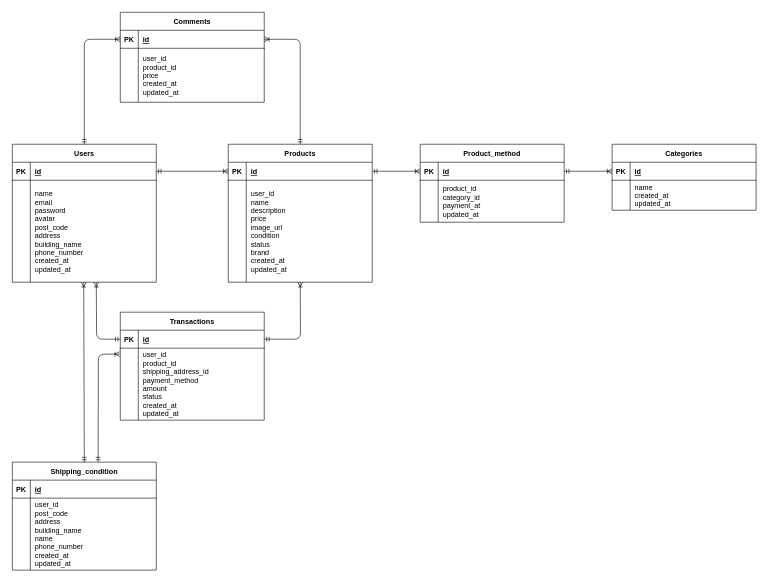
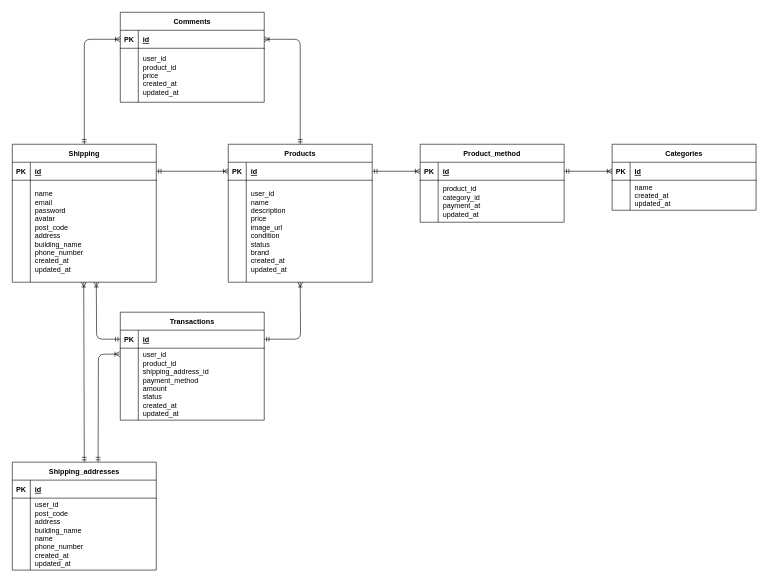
  <mxCell id="0" />
  <mxCell id="1" parent="0" />
  <mxCell id="2" value="" style="endArrow=ERoneToMany;startArrow=ERmandOne;endFill=0;startFill=0;entryX=0;entryY=0.5;entryDx=0;entryDy=0;exitX=1;exitY=0.5;exitDx=0;exitDy=0;exitPerimeter=0;" parent="1" source="25" target="11" edge="1"><mxGeometry width="100" height="100" relative="1" as="geometry"><mxPoint x="270" y="290" as="sourcePoint" /><mxPoint x="350" y="290" as="targetPoint" /></mxGeometry></mxCell>
  <mxCell id="3" value="Categories" style="shape=table;startSize=30;container=1;collapsible=1;childLayout=tableLayout;fixedRows=1;rowLines=0;fontStyle=1;align=center;resizeLast=1;" parent="1" vertex="1"><mxGeometry x="1020" y="240" width="240" height="110" as="geometry" /></mxCell>
  <mxCell id="4" value="" style="shape=partialRectangle;collapsible=0;dropTarget=0;pointerEvents=0;fillColor=none;points=[[0,0.5],[1,0.5]];portConstraint=eastwest;top=0;left=0;right=0;bottom=1;" parent="3" vertex="1"><mxGeometry y="30" width="240" height="30" as="geometry" /></mxCell>
  <mxCell id="5" value="PK" style="shape=partialRectangle;overflow=hidden;connectable=0;fillColor=none;top=0;left=0;bottom=0;right=0;fontStyle=1;" parent="4" vertex="1"><mxGeometry width="30" height="30" as="geometry"><mxRectangle width="30" height="30" as="alternateBounds" /></mxGeometry></mxCell>
  <mxCell id="6" value="id" style="shape=partialRectangle;overflow=hidden;connectable=0;fillColor=none;top=0;left=0;bottom=0;right=0;align=left;spacingLeft=6;fontStyle=5;" parent="4" vertex="1"><mxGeometry x="30" width="210" height="30" as="geometry"><mxRectangle width="210" height="30" as="alternateBounds" /></mxGeometry></mxCell>
  <mxCell id="7" value="" style="shape=partialRectangle;collapsible=0;dropTarget=0;pointerEvents=0;fillColor=none;points=[[0,0.5],[1,0.5]];portConstraint=eastwest;top=0;left=0;right=0;bottom=0;" parent="3" vertex="1"><mxGeometry y="60" width="240" height="50" as="geometry" /></mxCell>
  <mxCell id="8" value="" style="shape=partialRectangle;overflow=hidden;connectable=0;fillColor=none;top=0;left=0;bottom=0;right=0;" parent="7" vertex="1"><mxGeometry width="30" height="50" as="geometry"><mxRectangle width="30" height="50" as="alternateBounds" /></mxGeometry></mxCell>
  <mxCell id="9" value="name&#10;created_at&#10;updated_at" style="shape=partialRectangle;overflow=hidden;connectable=0;fillColor=none;top=0;left=0;bottom=0;right=0;align=left;spacingLeft=6;" parent="7" vertex="1"><mxGeometry x="30" width="210" height="50" as="geometry"><mxRectangle width="210" height="50" as="alternateBounds" /></mxGeometry></mxCell>
  <mxCell id="10" value="Products" style="shape=table;startSize=30;container=1;collapsible=1;childLayout=tableLayout;fixedRows=1;rowLines=0;fontStyle=1;align=center;resizeLast=1;" vertex="1" parent="1"><mxGeometry x="380" y="240" width="240" height="230" as="geometry" /></mxCell>
  <mxCell id="11" value="" style="shape=partialRectangle;collapsible=0;dropTarget=0;pointerEvents=0;fillColor=none;points=[[0,0.5],[1,0.5]];portConstraint=eastwest;top=0;left=0;right=0;bottom=1;" vertex="1" parent="10"><mxGeometry y="30" width="240" height="30" as="geometry" /></mxCell>
  <mxCell id="12" value="PK" style="shape=partialRectangle;overflow=hidden;connectable=0;fillColor=none;top=0;left=0;bottom=0;right=0;fontStyle=1;" vertex="1" parent="11"><mxGeometry width="30" height="30" as="geometry"><mxRectangle width="30" height="30" as="alternateBounds" /></mxGeometry></mxCell>
  <mxCell id="13" value="id" style="shape=partialRectangle;overflow=hidden;connectable=0;fillColor=none;top=0;left=0;bottom=0;right=0;align=left;spacingLeft=6;fontStyle=5;" vertex="1" parent="11"><mxGeometry x="30" width="210" height="30" as="geometry"><mxRectangle width="210" height="30" as="alternateBounds" /></mxGeometry></mxCell>
  <mxCell id="14" value="" style="shape=partialRectangle;collapsible=0;dropTarget=0;pointerEvents=0;fillColor=none;points=[[0,0.5],[1,0.5]];portConstraint=eastwest;top=0;left=0;right=0;bottom=0;" vertex="1" parent="10"><mxGeometry y="60" width="240" height="170" as="geometry" /></mxCell>
  <mxCell id="15" value="" style="shape=partialRectangle;overflow=hidden;connectable=0;fillColor=none;top=0;left=0;bottom=0;right=0;" vertex="1" parent="14"><mxGeometry width="30" height="170" as="geometry"><mxRectangle width="30" height="170" as="alternateBounds" /></mxGeometry></mxCell>
  <mxCell id="16" value="user_id&#10;name&#10;description&#10;price&#10;image_url&#10;condition&#10;status&#10;brand&#10;created_at&#10;updated_at" style="shape=partialRectangle;overflow=hidden;connectable=0;fillColor=none;top=0;left=0;bottom=0;right=0;align=left;spacingLeft=6;" vertex="1" parent="14"><mxGeometry x="30" width="210" height="170" as="geometry"><mxRectangle width="210" height="170" as="alternateBounds" /></mxGeometry></mxCell>
- <mxCell id="17" value="Shipping_condition" style="shape=table;startSize=30;container=1;collapsible=1;childLayout=tableLayout;fixedRows=1;rowLines=0;fontStyle=1;align=center;resizeLast=1;" vertex="1" parent="1"><mxGeometry x="20" y="770" width="240" height="180" as="geometry" /></mxCell>
+ <mxCell id="17" value="Shipping_addresses" style="shape=table;startSize=30;container=1;collapsible=1;childLayout=tableLayout;fixedRows=1;rowLines=0;fontStyle=1;align=center;resizeLast=1;" vertex="1" parent="1"><mxGeometry x="20" y="770" width="240" height="180" as="geometry" /></mxCell>
  <mxCell id="18" value="" style="shape=partialRectangle;collapsible=0;dropTarget=0;pointerEvents=0;fillColor=none;points=[[0,0.5],[1,0.5]];portConstraint=eastwest;top=0;left=0;right=0;bottom=1;" vertex="1" parent="17"><mxGeometry y="30" width="240" height="30" as="geometry" /></mxCell>
  <mxCell id="19" value="PK" style="shape=partialRectangle;overflow=hidden;connectable=0;fillColor=none;top=0;left=0;bottom=0;right=0;fontStyle=1;" vertex="1" parent="18"><mxGeometry width="30" height="30" as="geometry"><mxRectangle width="30" height="30" as="alternateBounds" /></mxGeometry></mxCell>
  <mxCell id="20" value="id" style="shape=partialRectangle;overflow=hidden;connectable=0;fillColor=none;top=0;left=0;bottom=0;right=0;align=left;spacingLeft=6;fontStyle=5;" vertex="1" parent="18"><mxGeometry x="30" width="210" height="30" as="geometry"><mxRectangle width="210" height="30" as="alternateBounds" /></mxGeometry></mxCell>
  <mxCell id="21" value="" style="shape=partialRectangle;collapsible=0;dropTarget=0;pointerEvents=0;fillColor=none;points=[[0,0.5],[1,0.5]];portConstraint=eastwest;top=0;left=0;right=0;bottom=0;" vertex="1" parent="17"><mxGeometry y="60" width="240" height="120" as="geometry" /></mxCell>
  <mxCell id="22" value="" style="shape=partialRectangle;overflow=hidden;connectable=0;fillColor=none;top=0;left=0;bottom=0;right=0;" vertex="1" parent="21"><mxGeometry width="30" height="120" as="geometry"><mxRectangle width="30" height="120" as="alternateBounds" /></mxGeometry></mxCell>
  <mxCell id="23" value="user_id&#10;post_code&#10;address&#10;building_name&#10;name&#10;phone_number&#10;created_at&#10;updated_at" style="shape=partialRectangle;overflow=hidden;connectable=0;fillColor=none;top=0;left=0;bottom=0;right=0;align=left;spacingLeft=6;" vertex="1" parent="21"><mxGeometry x="30" width="210" height="120" as="geometry"><mxRectangle width="210" height="120" as="alternateBounds" /></mxGeometry></mxCell>
- <mxCell id="24" value="Users" style="shape=table;startSize=30;container=1;collapsible=1;childLayout=tableLayout;fixedRows=1;rowLines=0;fontStyle=1;align=center;resizeLast=1;" vertex="1" parent="1"><mxGeometry x="20" y="240" width="240" height="230" as="geometry" /></mxCell>
+ <mxCell id="24" value="Shipping" style="shape=table;startSize=30;container=1;collapsible=1;childLayout=tableLayout;fixedRows=1;rowLines=0;fontStyle=1;align=center;resizeLast=1;" vertex="1" parent="1"><mxGeometry x="20" y="240" width="240" height="230" as="geometry" /></mxCell>
  <mxCell id="25" value="" style="shape=partialRectangle;collapsible=0;dropTarget=0;pointerEvents=0;fillColor=none;points=[[0,0.5],[1,0.5]];portConstraint=eastwest;top=0;left=0;right=0;bottom=1;" vertex="1" parent="24"><mxGeometry y="30" width="240" height="30" as="geometry" /></mxCell>
  <mxCell id="26" value="PK" style="shape=partialRectangle;overflow=hidden;connectable=0;fillColor=none;top=0;left=0;bottom=0;right=0;fontStyle=1;" vertex="1" parent="25"><mxGeometry width="30" height="30" as="geometry"><mxRectangle width="30" height="30" as="alternateBounds" /></mxGeometry></mxCell>
  <mxCell id="27" value="id" style="shape=partialRectangle;overflow=hidden;connectable=0;fillColor=none;top=0;left=0;bottom=0;right=0;align=left;spacingLeft=6;fontStyle=5;" vertex="1" parent="25"><mxGeometry x="30" width="210" height="30" as="geometry"><mxRectangle width="210" height="30" as="alternateBounds" /></mxGeometry></mxCell>
  <mxCell id="28" value="" style="shape=partialRectangle;collapsible=0;dropTarget=0;pointerEvents=0;fillColor=none;points=[[0,0.5],[1,0.5]];portConstraint=eastwest;top=0;left=0;right=0;bottom=0;" vertex="1" parent="24"><mxGeometry y="60" width="240" height="170" as="geometry" /></mxCell>
  <mxCell id="29" value="" style="shape=partialRectangle;overflow=hidden;connectable=0;fillColor=none;top=0;left=0;bottom=0;right=0;" vertex="1" parent="28"><mxGeometry width="30" height="170" as="geometry"><mxRectangle width="30" height="170" as="alternateBounds" /></mxGeometry></mxCell>
  <mxCell id="30" value="name&#10;email&#10;password&#10;avatar&#10;post_code&#10;address&#10;building_name&#10;phone_number&#10;created_at&#10;updated_at" style="shape=partialRectangle;overflow=hidden;connectable=0;fillColor=none;top=0;left=0;bottom=0;right=0;align=left;spacingLeft=6;" vertex="1" parent="28"><mxGeometry x="30" width="210" height="170" as="geometry"><mxRectangle width="210" height="170" as="alternateBounds" /></mxGeometry></mxCell>
  <mxCell id="31" value="Comments" style="shape=table;startSize=30;container=1;collapsible=1;childLayout=tableLayout;fixedRows=1;rowLines=0;fontStyle=1;align=center;resizeLast=1;" vertex="1" parent="1"><mxGeometry x="200" y="20" width="240" height="150" as="geometry" /></mxCell>
  <mxCell id="32" value="" style="shape=partialRectangle;collapsible=0;dropTarget=0;pointerEvents=0;fillColor=none;points=[[0,0.5],[1,0.5]];portConstraint=eastwest;top=0;left=0;right=0;bottom=1;" vertex="1" parent="31"><mxGeometry y="30" width="240" height="30" as="geometry" /></mxCell>
  <mxCell id="33" value="PK" style="shape=partialRectangle;overflow=hidden;connectable=0;fillColor=none;top=0;left=0;bottom=0;right=0;fontStyle=1;" vertex="1" parent="32"><mxGeometry width="30" height="30" as="geometry"><mxRectangle width="30" height="30" as="alternateBounds" /></mxGeometry></mxCell>
  <mxCell id="34" value="id" style="shape=partialRectangle;overflow=hidden;connectable=0;fillColor=none;top=0;left=0;bottom=0;right=0;align=left;spacingLeft=6;fontStyle=5;" vertex="1" parent="32"><mxGeometry x="30" width="210" height="30" as="geometry"><mxRectangle width="210" height="30" as="alternateBounds" /></mxGeometry></mxCell>
  <mxCell id="35" value="" style="shape=partialRectangle;collapsible=0;dropTarget=0;pointerEvents=0;fillColor=none;points=[[0,0.5],[1,0.5]];portConstraint=eastwest;top=0;left=0;right=0;bottom=0;" vertex="1" parent="31"><mxGeometry y="60" width="240" height="90" as="geometry" /></mxCell>
  <mxCell id="36" value="" style="shape=partialRectangle;overflow=hidden;connectable=0;fillColor=none;top=0;left=0;bottom=0;right=0;" vertex="1" parent="35"><mxGeometry width="30" height="90" as="geometry"><mxRectangle width="30" height="90" as="alternateBounds" /></mxGeometry></mxCell>
  <mxCell id="37" value="user_id&#10;product_id&#10;price&#10;created_at&#10;updated_at" style="shape=partialRectangle;overflow=hidden;connectable=0;fillColor=none;top=0;left=0;bottom=0;right=0;align=left;spacingLeft=6;" vertex="1" parent="35"><mxGeometry x="30" width="210" height="90" as="geometry"><mxRectangle width="210" height="90" as="alternateBounds" /></mxGeometry></mxCell>
  <mxCell id="38" value="Product_method" style="shape=table;startSize=30;container=1;collapsible=1;childLayout=tableLayout;fixedRows=1;rowLines=0;fontStyle=1;align=center;resizeLast=1;" vertex="1" parent="1"><mxGeometry x="700" y="240" width="240" height="130" as="geometry" /></mxCell>
  <mxCell id="39" value="" style="shape=partialRectangle;collapsible=0;dropTarget=0;pointerEvents=0;fillColor=none;points=[[0,0.5],[1,0.5]];portConstraint=eastwest;top=0;left=0;right=0;bottom=1;" vertex="1" parent="38"><mxGeometry y="30" width="240" height="30" as="geometry" /></mxCell>
  <mxCell id="40" value="PK" style="shape=partialRectangle;overflow=hidden;connectable=0;fillColor=none;top=0;left=0;bottom=0;right=0;fontStyle=1;" vertex="1" parent="39"><mxGeometry width="30" height="30" as="geometry"><mxRectangle width="30" height="30" as="alternateBounds" /></mxGeometry></mxCell>
  <mxCell id="41" value="id" style="shape=partialRectangle;overflow=hidden;connectable=0;fillColor=none;top=0;left=0;bottom=0;right=0;align=left;spacingLeft=6;fontStyle=5;" vertex="1" parent="39"><mxGeometry x="30" width="210" height="30" as="geometry"><mxRectangle width="210" height="30" as="alternateBounds" /></mxGeometry></mxCell>
  <mxCell id="42" value="" style="shape=partialRectangle;collapsible=0;dropTarget=0;pointerEvents=0;fillColor=none;points=[[0,0.5],[1,0.5]];portConstraint=eastwest;top=0;left=0;right=0;bottom=0;" vertex="1" parent="38"><mxGeometry y="60" width="240" height="70" as="geometry" /></mxCell>
  <mxCell id="43" value="" style="shape=partialRectangle;overflow=hidden;connectable=0;fillColor=none;top=0;left=0;bottom=0;right=0;" vertex="1" parent="42"><mxGeometry width="30" height="70" as="geometry"><mxRectangle width="30" height="70" as="alternateBounds" /></mxGeometry></mxCell>
  <mxCell id="44" value="product_id&#10;category_id&#10;payment_at&#10;updated_at" style="shape=partialRectangle;overflow=hidden;connectable=0;fillColor=none;top=0;left=0;bottom=0;right=0;align=left;spacingLeft=6;" vertex="1" parent="42"><mxGeometry x="30" width="210" height="70" as="geometry"><mxRectangle width="210" height="70" as="alternateBounds" /></mxGeometry></mxCell>
  <mxCell id="45" value="" style="endArrow=ERoneToMany;startArrow=ERmandOne;endFill=0;startFill=0;entryX=0;entryY=0.5;entryDx=0;entryDy=0;exitX=1;exitY=0.5;exitDx=0;exitDy=0;" edge="1" parent="1" source="11" target="39"><mxGeometry width="100" height="100" relative="1" as="geometry"><mxPoint x="660" y="280" as="sourcePoint" /><mxPoint x="810" y="280" as="targetPoint" /></mxGeometry></mxCell>
  <mxCell id="46" value="" style="endArrow=ERoneToMany;startArrow=ERmandOne;endFill=0;startFill=0;entryX=0;entryY=0.5;entryDx=0;entryDy=0;exitX=1;exitY=0.5;exitDx=0;exitDy=0;" edge="1" parent="1" source="39" target="4"><mxGeometry width="100" height="100" relative="1" as="geometry"><mxPoint x="960" y="290" as="sourcePoint" /><mxPoint x="1110" y="290" as="targetPoint" /></mxGeometry></mxCell>
  <mxCell id="47" value="" style="endArrow=ERoneToMany;startArrow=ERmandOne;endFill=0;startFill=0;entryX=0;entryY=0.5;entryDx=0;entryDy=0;exitX=0.5;exitY=0;exitDx=0;exitDy=0;edgeStyle=orthogonalEdgeStyle;" edge="1" parent="1" source="24" target="32"><mxGeometry width="100" height="100" relative="1" as="geometry"><mxPoint x="40" y="170" as="sourcePoint" /><mxPoint x="160" y="170" as="targetPoint" /></mxGeometry></mxCell>
  <mxCell id="48" value="" style="endArrow=ERoneToMany;startArrow=ERmandOne;endFill=0;startFill=0;entryX=1;entryY=0.5;entryDx=0;entryDy=0;exitX=0.5;exitY=0;exitDx=0;exitDy=0;edgeStyle=orthogonalEdgeStyle;" edge="1" parent="1" source="10" target="32"><mxGeometry width="100" height="100" relative="1" as="geometry"><mxPoint x="559.5" y="169.5" as="sourcePoint" /><mxPoint x="619.5" y="-5.5" as="targetPoint" /></mxGeometry></mxCell>
  <mxCell id="49" value="Transactions" style="shape=table;startSize=30;container=1;collapsible=1;childLayout=tableLayout;fixedRows=1;rowLines=0;fontStyle=1;align=center;resizeLast=1;" vertex="1" parent="1"><mxGeometry x="200" y="520" width="240" height="180" as="geometry" /></mxCell>
  <mxCell id="50" value="" style="shape=partialRectangle;collapsible=0;dropTarget=0;pointerEvents=0;fillColor=none;points=[[0,0.5],[1,0.5]];portConstraint=eastwest;top=0;left=0;right=0;bottom=1;" vertex="1" parent="49"><mxGeometry y="30" width="240" height="30" as="geometry" /></mxCell>
  <mxCell id="51" value="PK" style="shape=partialRectangle;overflow=hidden;connectable=0;fillColor=none;top=0;left=0;bottom=0;right=0;fontStyle=1;" vertex="1" parent="50"><mxGeometry width="30" height="30" as="geometry"><mxRectangle width="30" height="30" as="alternateBounds" /></mxGeometry></mxCell>
  <mxCell id="52" value="id" style="shape=partialRectangle;overflow=hidden;connectable=0;fillColor=none;top=0;left=0;bottom=0;right=0;align=left;spacingLeft=6;fontStyle=5;" vertex="1" parent="50"><mxGeometry x="30" width="210" height="30" as="geometry"><mxRectangle width="210" height="30" as="alternateBounds" /></mxGeometry></mxCell>
  <mxCell id="53" value="" style="shape=partialRectangle;collapsible=0;dropTarget=0;pointerEvents=0;fillColor=none;points=[[0,0.5],[1,0.5]];portConstraint=eastwest;top=0;left=0;right=0;bottom=0;" vertex="1" parent="49"><mxGeometry y="60" width="240" height="120" as="geometry" /></mxCell>
  <mxCell id="54" value="" style="shape=partialRectangle;overflow=hidden;connectable=0;fillColor=none;top=0;left=0;bottom=0;right=0;" vertex="1" parent="53"><mxGeometry width="30" height="120" as="geometry"><mxRectangle width="30" height="120" as="alternateBounds" /></mxGeometry></mxCell>
  <mxCell id="55" value="user_id&#10;product_id&#10;shipping_address_id&#10;payment_method&#10;amount&#10;status&#10;created_at&#10;updated_at" style="shape=partialRectangle;overflow=hidden;connectable=0;fillColor=none;top=0;left=0;bottom=0;right=0;align=left;spacingLeft=6;" vertex="1" parent="53"><mxGeometry x="30" width="210" height="120" as="geometry"><mxRectangle width="210" height="120" as="alternateBounds" /></mxGeometry></mxCell>
  <mxCell id="56" value="" style="endArrow=ERoneToMany;startArrow=ERmandOne;endFill=0;startFill=0;entryX=0.496;entryY=1;entryDx=0;entryDy=0;exitX=0.5;exitY=0;exitDx=0;exitDy=0;entryPerimeter=0;" edge="1" parent="1" source="17" target="28"><mxGeometry width="100" height="100" relative="1" as="geometry"><mxPoint x="40" y="610" as="sourcePoint" /><mxPoint x="160" y="610" as="targetPoint" /></mxGeometry></mxCell>
  <mxCell id="57" value="" style="endArrow=ERoneToMany;startArrow=ERmandOne;endFill=0;startFill=0;entryX=-0.004;entryY=0.083;entryDx=0;entryDy=0;edgeStyle=orthogonalEdgeStyle;entryPerimeter=0;" edge="1" parent="1" target="53"><mxGeometry width="100" height="100" relative="1" as="geometry"><mxPoint x="163" y="770" as="sourcePoint" /><mxPoint x="110" y="524.5" as="targetPoint" /></mxGeometry></mxCell>
  <mxCell id="58" value="" style="endArrow=ERoneToMany;startArrow=ERmandOne;endFill=0;startFill=0;exitX=0;exitY=0.5;exitDx=0;exitDy=0;edgeStyle=orthogonalEdgeStyle;" edge="1" parent="1" source="50"><mxGeometry width="100" height="100" relative="1" as="geometry"><mxPoint x="50" y="695" as="sourcePoint" /><mxPoint x="160" y="470" as="targetPoint" /></mxGeometry></mxCell>
  <mxCell id="59" value="" style="endArrow=ERoneToMany;startArrow=ERmandOne;endFill=0;startFill=0;entryX=0;entryY=0.5;entryDx=0;entryDy=0;exitX=1;exitY=0.5;exitDx=0;exitDy=0;edgeStyle=orthogonalEdgeStyle;" edge="1" parent="1" source="50"><mxGeometry width="100" height="100" relative="1" as="geometry"><mxPoint x="440" y="645" as="sourcePoint" /><mxPoint x="500" y="470" as="targetPoint" /></mxGeometry></mxCell>
